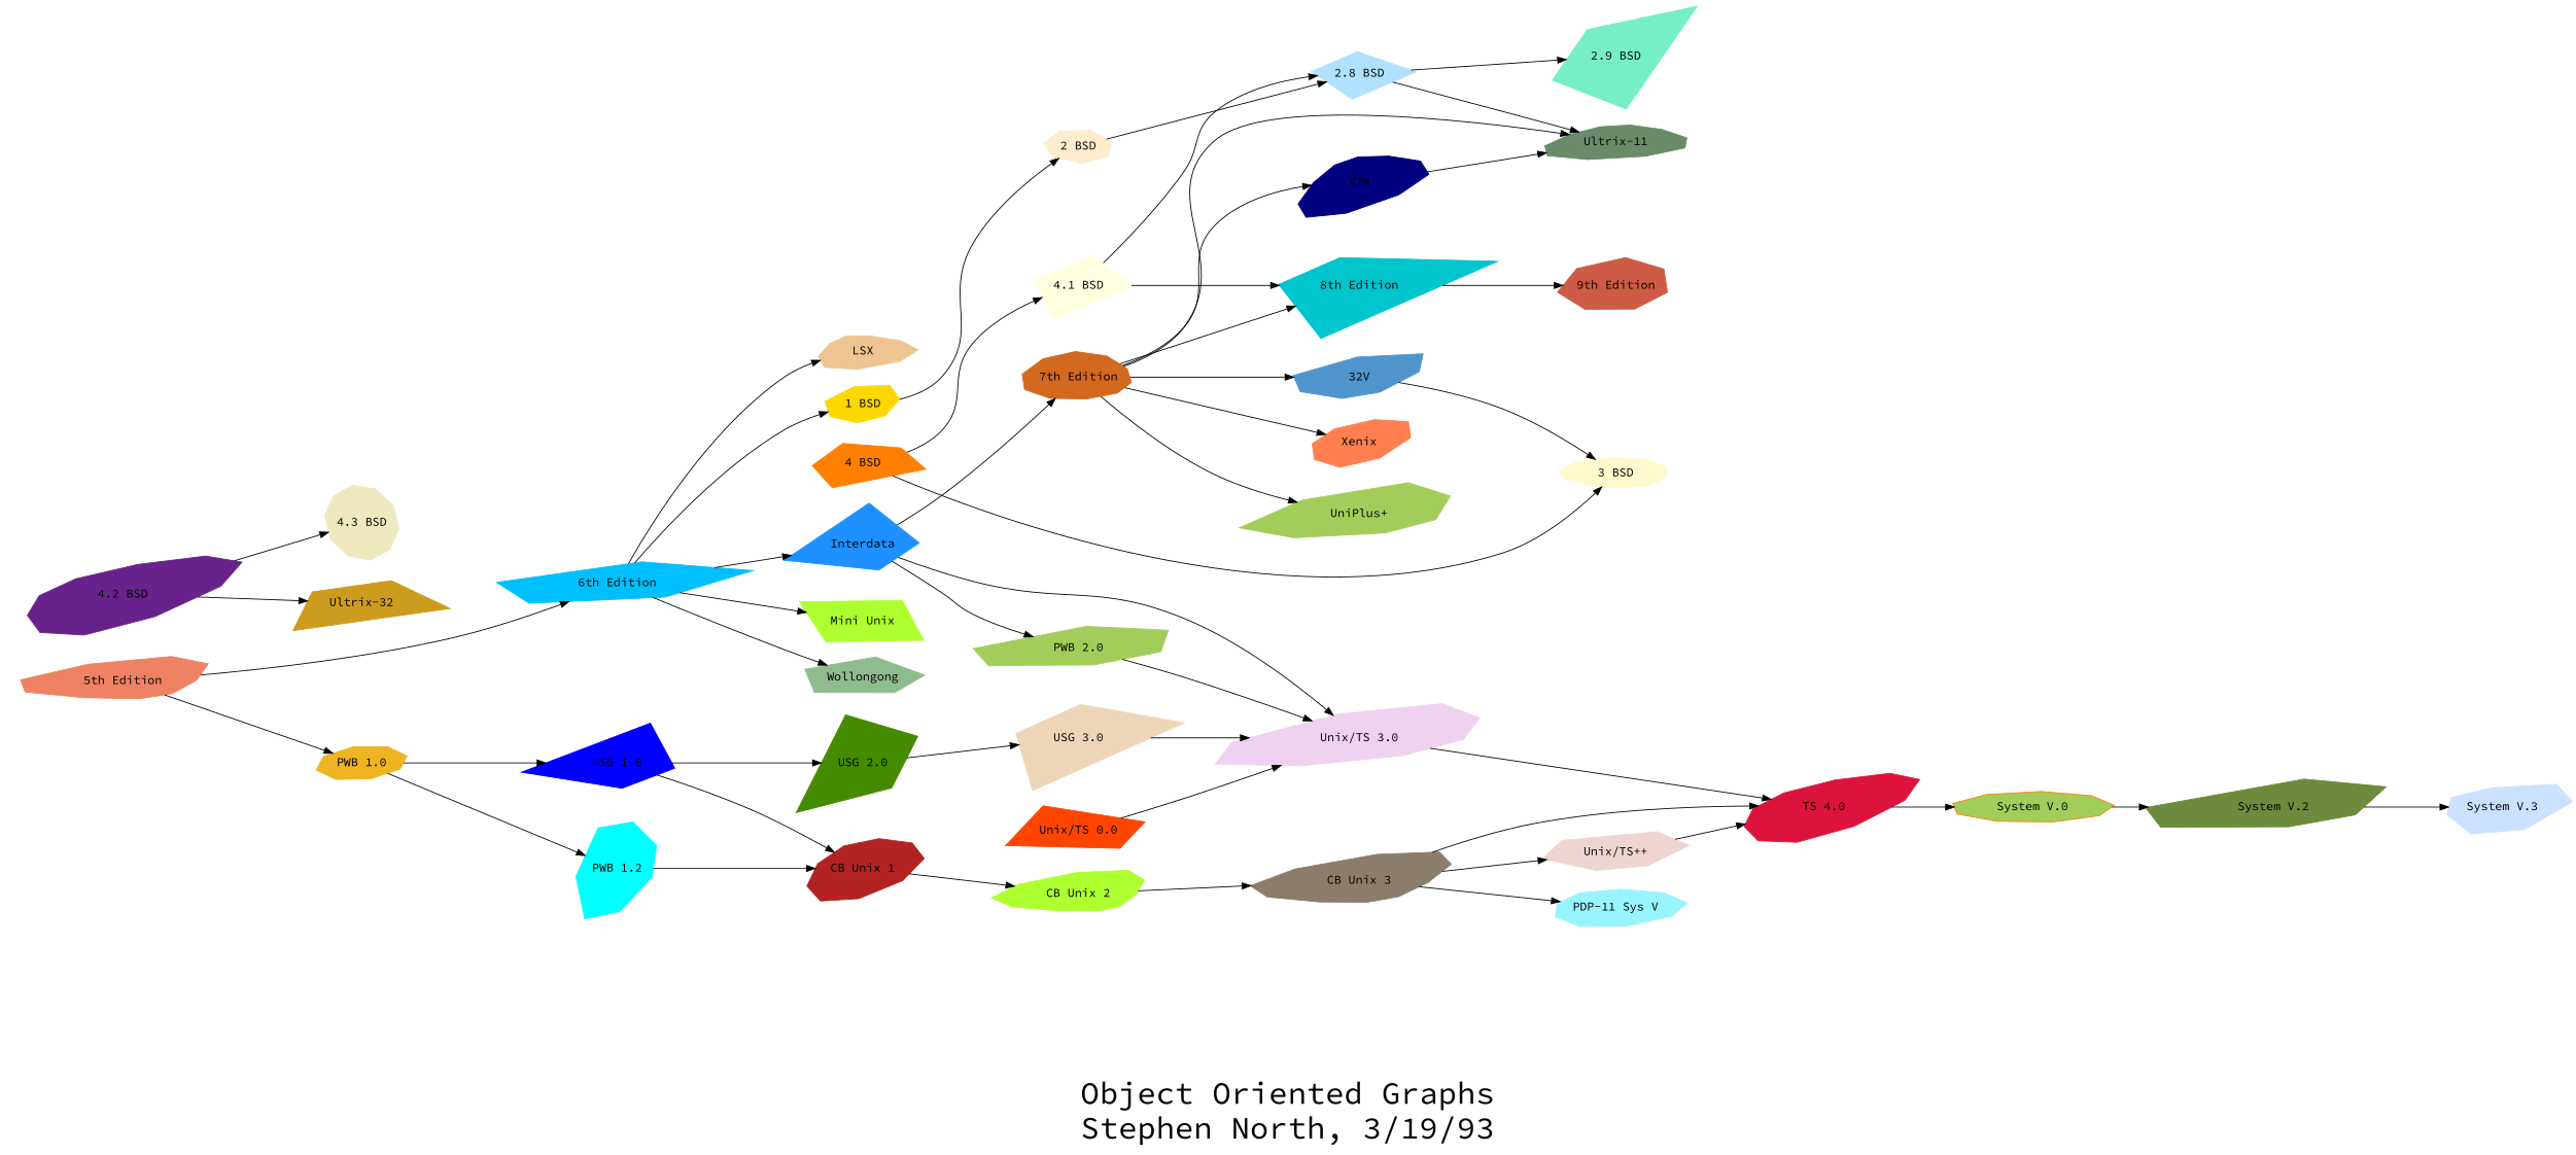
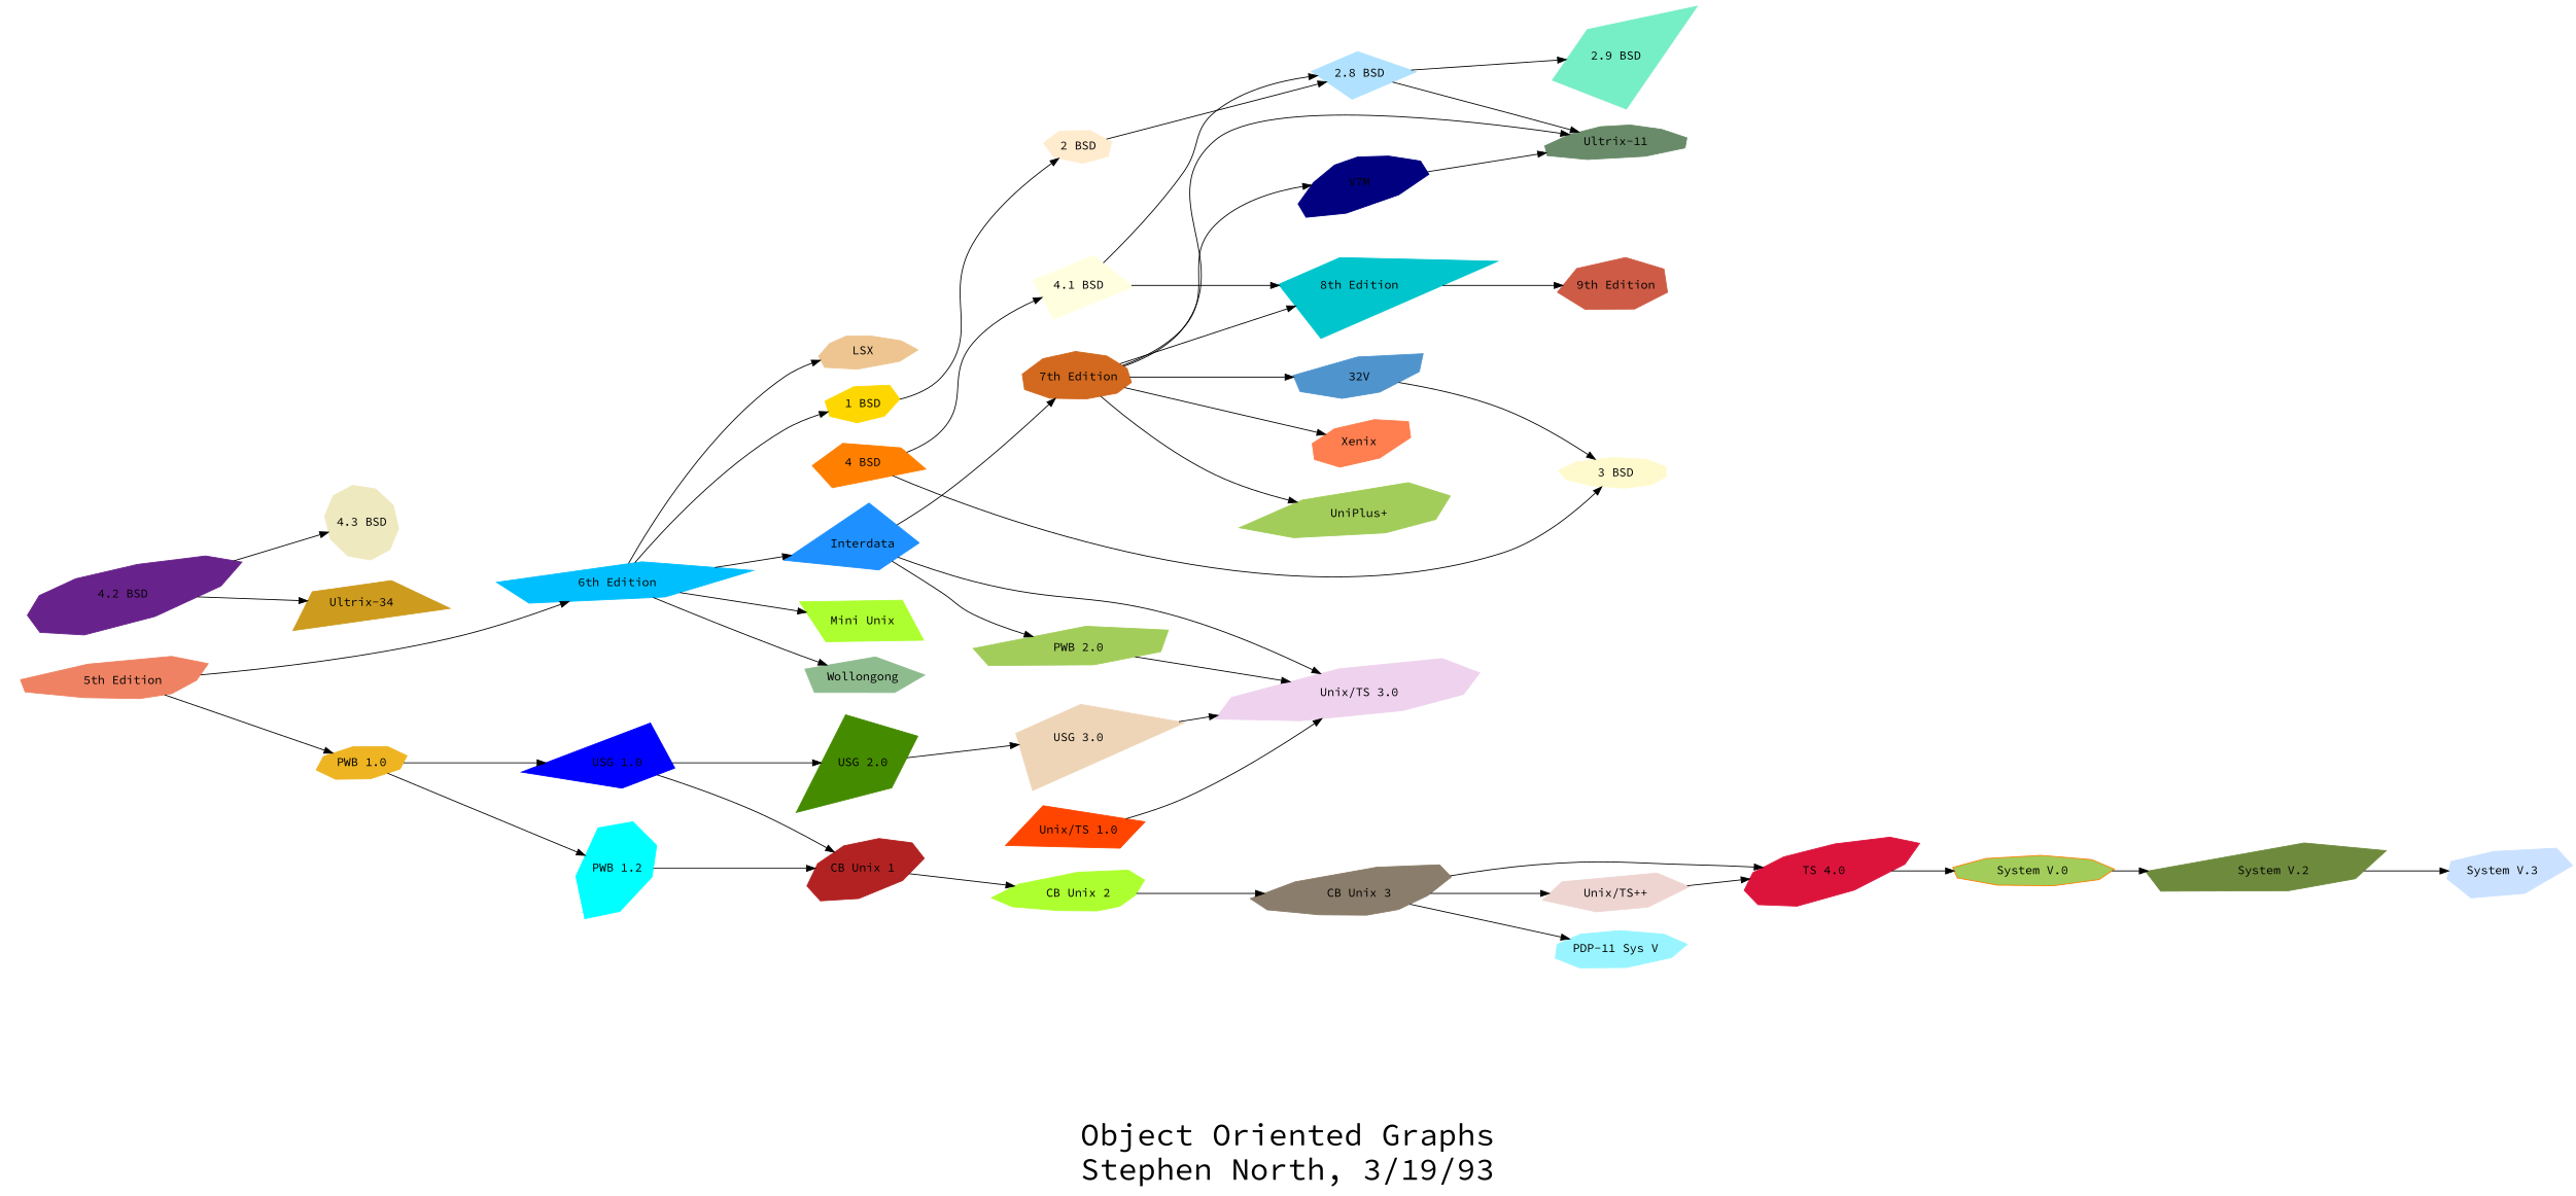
  digraph {
    fontname="Source Code Pro"
    fontsize=36
    label="\n\n\n\nObject Oriented Graphs\nStephen North, 3/19/93"
    rankdir=LR
    node [color=greenyellow fontname="Source Code Pro" orientation=50 shape=polygon sides=4 style=filled]
    edge [fontname="Source Code Pro"]
    "5th Edition" [color=salmon2 distortion=0.936354 height=0.62 orientation=28 sides=9 skew=-0.126818 width=2.14]
    "6th Edition" [color=deepskyblue distortion=0.238792 height=0.62 orientation=11 sides=5 skew=0.995935 width=2.67]
    "PWB 1.0" [color=goldenrod2 distortion=0.019636 height=0.51 orientation=79 sides=8 skew=-0.440424 width=1.25]
    LSX [color=burlywood2 distortion=-0.698271 height=0.54 orientation=22 sides=9 skew=-0.195492 width=1.17]
    "1 BSD" [color=gold1 distortion=0.265084 height=0.56 orientation=26 sides=7 skew=0.403659 width=1.11]
    "Mini Unix" [distortion=0.039386 height=0.67 orientation=2 skew=-0.461120 width=1.61]
    Wollongong [color=darkseagreen distortion=0.228564 height=0.61 orientation=63 sides=5 skew=-0.062846 width=1.75]
    Interdata [color=dodgerblue1 distortion=0.624013 height=0.93 orientation=56 skew=0.101396 width=2.06]
    "PWB 1.2" [color=cyan distortion=0.640971 height=0.92 orientation=84 sides=7 skew=-0.768455 width=1.28]
    "USG 1.0" [color=blue distortion=0.758942 height=0.92 orientation=42 skew=0.039886 width=2.17]
    "2 BSD" [color=blanchedalmond distortion=-0.010661 height=0.53 orientation=84 sides=7 skew=0.179249 width=1.03]
    "Unix/TS 3.0" [color=thistle2 distortion=0.731383 height=0.75 orientation=43 sides=8 skew=-0.824612 width=2.61]
    "PWB 2.0" [color=darkolivegreen3 distortion=0.592100 height=0.61 orientation=34 sides=6 skew=-0.719269 width=2.11]
    "7th Edition" [color=chocolate distortion=0.298417 height=0.64 orientation=65 sides=10 skew=0.310367 width=1.39]
    "CB Unix 1" [color=firebrick distortion=-0.348692 height=0.72 orientation=42 sides=9 skew=0.767058 width=1.58]
    "USG 2.0" [color=chartreuse4 distortion=0.748625 height=1.03 orientation=74 skew=-0.647656 width=1.81]
    "2.8 BSD" [color=lightskyblue1 distortion=-0.239422 height=0.74 orientation=44 skew=0.053841 width=1.67]
    "TS 4.0" [color=crimson distortion=-0.641701 height=0.75 sides=10 skew=-0.952502 width=1.75]
    "8th Edition" [color=turquoise3 distortion=-0.997093 height=1.06 skew=-0.061117 width=2.89]
    "32V" [color=steelblue3 distortion=0.878516 height=0.62 orientation=19 sides=7 skew=0.592905 width=1.28]
    V7M [color=navy distortion=-0.960249 height=0.75 orientation=32 sides=10 skew=0.460424 width=1.33]
    "Ultrix-11" [color=darkseagreen4 distortion=-0.633186 height=0.53 orientation=10 sides=10 skew=0.333125 width=1.56]
    Xenix [color=coral distortion=-0.337997 height=0.64 orientation=52 sides=8 skew=-0.760726 width=1.22]
    "UniPlus+" [color=darkolivegreen3 distortion=0.788483 height=0.72 orientation=39 sides=7 skew=-0.526284 width=2.19]
    "System V.0" [color=darkorange1 distortion=0.021556 fillcolor=darkolivegreen3 height=0.50 orientation=26 sides=9 skew=-0.729938 width=1.94]
    "9th Edition" [color=coral3 distortion=0.138690 height=0.68 orientation=55 sides=7 skew=0.554049 width=1.47]
    "3 BSD" [color=lemonchiffon distortion=0.251820 height=0.50 orientation=18 sides=10 skew=-0.530618 width=1.33]
    "2.9 BSD" [color=aquamarine2 distortion=-0.843381 height=1.06 orientation=70 skew=-0.601395 width=2.00]
    "4 BSD" [color=darkorange1 distortion=-0.772300 height=0.68 orientation=24 sides=5 skew=-0.028475 width=1.53]
    "4.1 BSD" [color=lightyellow1 distortion=-0.226170 height=0.85 orientation=38 skew=0.504053 width=1.64]
    "4.2 BSD" [color=darkorchid4 distortion=-0.807349 height=0.81 sides=10 skew=-0.908842 width=2.08]
    "4.3 BSD" [color=lemonchiffon2 distortion=-0.030619 height=0.78 orientation=76 sides=10 skew=0.985021 width=1.14]
-   "Ultrix-32" [color=goldenrod3 distortion=-0.644209 height=0.76 orientation=21 skew=0.307836 width=2.08]
+   "Ultrix-32" [color=goldenrod3 distortion=-0.644209 height=0.76 orientation=21 skew=0.307836 width=2.08 label="Ultrix-34"]
    "CB Unix 2" [distortion=0.851818 height=0.61 orientation=32 sides=10 skew=-0.020120 width=1.89]
    "USG 3.0" [color=bisque2 distortion=-0.848455 height=1.06 orientation=44 skew=0.267152 width=2.28]
    "CB Unix 3" [color=bisque4 distortion=0.992237 height=0.68 orientation=29 sides=10 skew=0.256102 width=2.11]
    "Unix/TS++" [color=mistyrose2 distortion=0.545461 height=0.60 orientation=16 sides=6 skew=0.313589 width=1.86]
    "PDP-11 Sys V" [color=cadetblue1 distortion=-0.267769 height=0.56 orientation=40 sides=9 skew=0.271226 width=1.83]
-   "Unix/TS 1.0" [color=orangered distortion=0.305594 height=0.72 orientation=75 skew=0.070516 width=1.92 label="Unix/TS 0.0"]
+   "Unix/TS 1.0" [color=orangered distortion=0.305594 height=0.72 orientation=75 skew=0.070516 width=1.92]
    "System V.2" [color=darkolivegreen4 distortion=0.985153 height=0.69 orientation=33 sides=6 skew=-0.399752 width=2.53]
    "System V.3" [color=lightsteelblue1 distortion=-0.687574 height=0.67 orientation=58 sides=7 skew=-0.180116 width=1.83]
    "5th Edition" -> "6th Edition"
    "5th Edition" -> "PWB 1.0"
    "6th Edition" -> LSX
    "6th Edition" -> "1 BSD"
    "6th Edition" -> "Mini Unix"
    "6th Edition" -> Wollongong
    "6th Edition" -> Interdata
    "PWB 1.0" -> "PWB 1.2"
    "PWB 1.0" -> "USG 1.0"
    "1 BSD" -> "2 BSD"
    Interdata -> "Unix/TS 3.0"
    Interdata -> "PWB 2.0"
    Interdata -> "7th Edition"
    "PWB 1.2" -> "CB Unix 1"
    "USG 1.0" -> "CB Unix 1"
    "USG 1.0" -> "USG 2.0"
    "2 BSD" -> "2.8 BSD"
-   "Unix/TS 3.0" -> "TS 4.0"
    "PWB 2.0" -> "Unix/TS 3.0"
    "7th Edition" -> "8th Edition"
    "7th Edition" -> "32V"
    "7th Edition" -> V7M
    "7th Edition" -> "Ultrix-11"
    "7th Edition" -> Xenix
    "7th Edition" -> "UniPlus+"
    "CB Unix 1" -> "CB Unix 2"
    "USG 2.0" -> "USG 3.0"
    "2.8 BSD" -> "Ultrix-11"
    "2.8 BSD" -> "2.9 BSD"
    "TS 4.0" -> "System V.0"
    "8th Edition" -> "9th Edition"
    "32V" -> "3 BSD"
    V7M -> "Ultrix-11"
    "System V.0" -> "System V.2"
    "4 BSD" -> "3 BSD"
    "4 BSD" -> "4.1 BSD"
    "4.1 BSD" -> "2.8 BSD"
    "4.1 BSD" -> "8th Edition"
    "4.2 BSD" -> "4.3 BSD"
    "4.2 BSD" -> "Ultrix-32"
    "CB Unix 2" -> "CB Unix 3"
    "USG 3.0" -> "Unix/TS 3.0"
    "CB Unix 3" -> "TS 4.0"
    "CB Unix 3" -> "Unix/TS++"
    "CB Unix 3" -> "PDP-11 Sys V"
    "Unix/TS++" -> "TS 4.0"
    "Unix/TS 1.0" -> "Unix/TS 3.0"
    "System V.2" -> "System V.3"
  }
